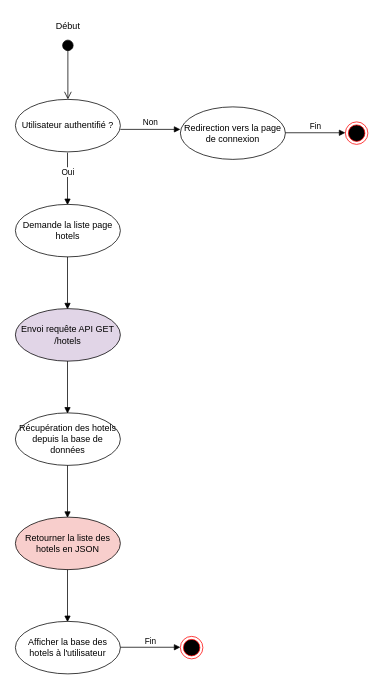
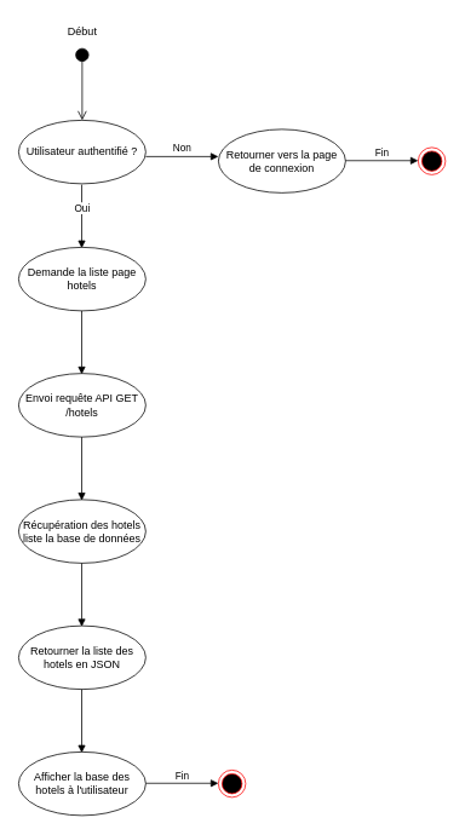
  <mxCell id="0" />
  <mxCell id="1" parent="0" />
  <mxCell id="2" value="" style="html=1;verticalAlign=bottom;startArrow=circle;startFill=1;endArrow=open;startSize=6;endSize=8;curved=0;rounded=0;" edge="1" parent="1"><mxGeometry width="80" relative="1" as="geometry"><mxPoint x="90" y="52" as="sourcePoint" /><mxPoint x="90" y="132" as="targetPoint" /></mxGeometry></mxCell>
  <mxCell id="3" value="Début" style="text;html=1;align=center;verticalAlign=middle;resizable=0;points=[];autosize=1;strokeColor=none;fillColor=none;" vertex="1" parent="1"><mxGeometry x="60" y="20" width="60" height="30" as="geometry" /></mxCell>
  <mxCell id="4" value="Utilisateur authentifié ?" style="ellipse;whiteSpace=wrap;html=1;" vertex="1" parent="1"><mxGeometry x="20" y="132" width="140" height="70" as="geometry" /></mxCell>
  <mxCell id="5" value="Non" style="html=1;verticalAlign=bottom;endArrow=block;curved=0;rounded=0;" edge="1" parent="1"><mxGeometry width="80" relative="1" as="geometry"><mxPoint x="160" y="172" as="sourcePoint" /><mxPoint x="240" y="172" as="targetPoint" /></mxGeometry></mxCell>
- <mxCell id="6" value="Redirection vers la page de connexion" style="ellipse;whiteSpace=wrap;html=1;" vertex="1" parent="1"><mxGeometry x="240" y="142" width="140" height="70" as="geometry" /></mxCell>
+ <mxCell id="6" value="Retourner vers la page de connexion" style="ellipse;whiteSpace=wrap;html=1;" vertex="1" parent="1"><mxGeometry x="240" y="142" width="140" height="70" as="geometry" /></mxCell>
  <mxCell id="7" value="" style="ellipse;html=1;shape=endState;fillColor=#000000;strokeColor=#ff0000;" vertex="1" parent="1"><mxGeometry x="460" y="162" width="30" height="30" as="geometry" /></mxCell>
  <mxCell id="8" value="Fin" style="html=1;verticalAlign=bottom;endArrow=block;curved=0;rounded=0;" edge="1" parent="1"><mxGeometry width="80" relative="1" as="geometry"><mxPoint x="380" y="176.5" as="sourcePoint" /><mxPoint x="460" y="176.5" as="targetPoint" /></mxGeometry></mxCell>
  <mxCell id="9" value="Oui" style="html=1;verticalAlign=bottom;endArrow=block;curved=0;rounded=0;" edge="1" parent="1"><mxGeometry width="80" relative="1" as="geometry"><mxPoint x="89.5" y="203" as="sourcePoint" /><mxPoint x="89.5" y="273" as="targetPoint" /></mxGeometry></mxCell>
  <mxCell id="10" value="Demande la liste page hotels" style="ellipse;whiteSpace=wrap;html=1;" vertex="1" parent="1"><mxGeometry x="20" y="272" width="140" height="70" as="geometry" /></mxCell>
  <mxCell id="11" value="" style="html=1;verticalAlign=bottom;endArrow=block;curved=0;rounded=0;" edge="1" parent="1"><mxGeometry width="80" relative="1" as="geometry"><mxPoint x="89.5" y="342" as="sourcePoint" /><mxPoint x="89.5" y="412" as="targetPoint" /></mxGeometry></mxCell>
- <mxCell id="12" value="Envoi requête API GET /hotels" style="ellipse;whiteSpace=wrap;html=1;fillColor=#e1d5e7;" vertex="1" parent="1"><mxGeometry x="20" y="411" width="140" height="70" as="geometry" /></mxCell>
+ <mxCell id="12" value="Envoi requête API GET /hotels" style="ellipse;whiteSpace=wrap;html=1;" vertex="1" parent="1"><mxGeometry x="20" y="411" width="140" height="70" as="geometry" /></mxCell>
  <mxCell id="13" value="" style="html=1;verticalAlign=bottom;endArrow=block;curved=0;rounded=0;" edge="1" parent="1"><mxGeometry width="80" relative="1" as="geometry"><mxPoint x="89.5" y="481" as="sourcePoint" /><mxPoint x="89.5" y="551" as="targetPoint" /></mxGeometry></mxCell>
- <mxCell id="14" value="Récupération des hotels depuis la base de données" style="ellipse;whiteSpace=wrap;html=1;" vertex="1" parent="1"><mxGeometry x="20" y="550" width="140" height="70" as="geometry" /></mxCell>
+ <mxCell id="14" value="Récupération des hotels liste la base de données" style="ellipse;whiteSpace=wrap;html=1;" vertex="1" parent="1"><mxGeometry x="20" y="550" width="140" height="70" as="geometry" /></mxCell>
  <mxCell id="15" value="" style="html=1;verticalAlign=bottom;endArrow=block;curved=0;rounded=0;" edge="1" parent="1"><mxGeometry width="80" relative="1" as="geometry"><mxPoint x="89.5" y="620" as="sourcePoint" /><mxPoint x="89.5" y="690" as="targetPoint" /></mxGeometry></mxCell>
- <mxCell id="16" value="Retourner la liste des hotels en JSON" style="ellipse;whiteSpace=wrap;html=1;fillColor=#f8cecc;" vertex="1" parent="1"><mxGeometry x="20" y="689" width="140" height="70" as="geometry" /></mxCell>
+ <mxCell id="16" value="Retourner la liste des hotels en JSON" style="ellipse;whiteSpace=wrap;html=1;" vertex="1" parent="1"><mxGeometry x="20" y="689" width="140" height="70" as="geometry" /></mxCell>
  <mxCell id="17" value="" style="html=1;verticalAlign=bottom;endArrow=block;curved=0;rounded=0;" edge="1" parent="1"><mxGeometry width="80" relative="1" as="geometry"><mxPoint x="89.5" y="759" as="sourcePoint" /><mxPoint x="89.5" y="829" as="targetPoint" /></mxGeometry></mxCell>
  <mxCell id="18" value="Afficher la base des hotels à l'utilisateur" style="ellipse;whiteSpace=wrap;html=1;" vertex="1" parent="1"><mxGeometry x="20" y="828" width="140" height="70" as="geometry" /></mxCell>
  <mxCell id="19" value="" style="ellipse;html=1;shape=endState;fillColor=#000000;strokeColor=#ff0000;" vertex="1" parent="1"><mxGeometry x="240" y="848" width="30" height="30" as="geometry" /></mxCell>
  <mxCell id="20" value="Fin" style="html=1;verticalAlign=bottom;endArrow=block;curved=0;rounded=0;" edge="1" parent="1"><mxGeometry width="80" relative="1" as="geometry"><mxPoint x="160" y="862.5" as="sourcePoint" /><mxPoint x="240" y="862.5" as="targetPoint" /></mxGeometry></mxCell>
